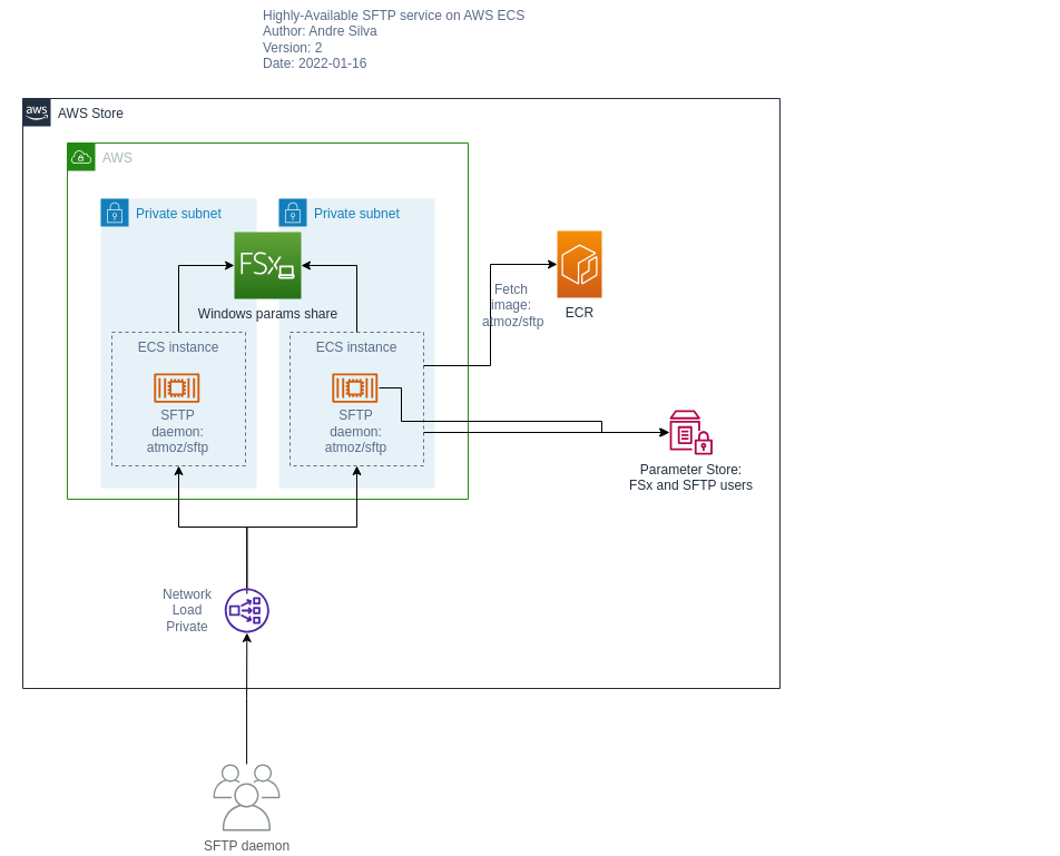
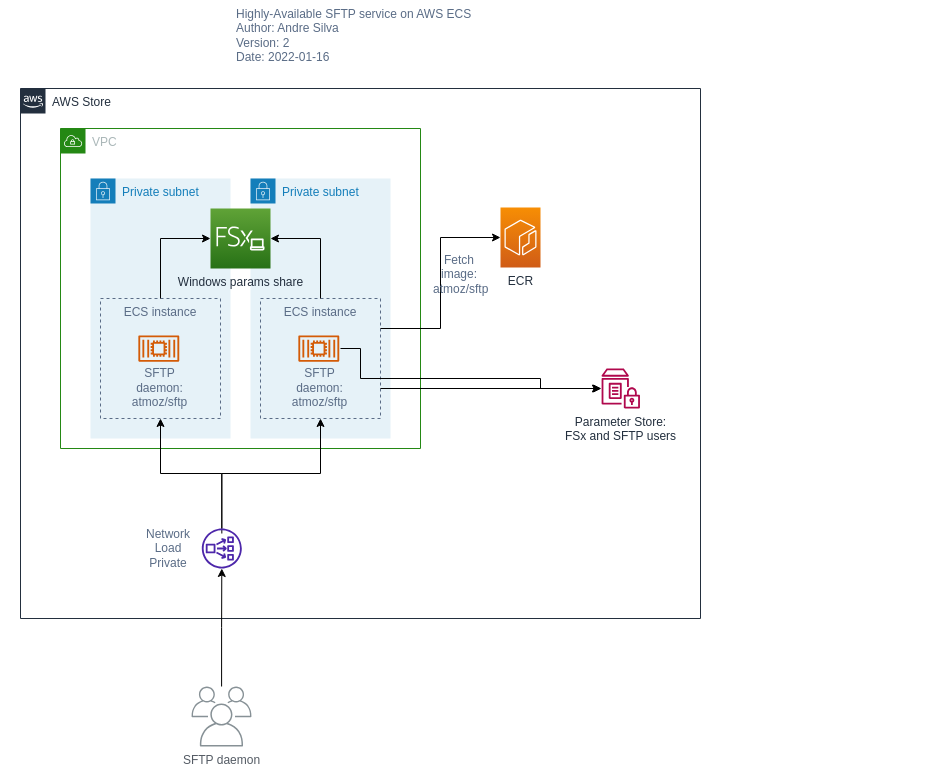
  <mxCell id="0" />
  <mxCell id="1" parent="0" />
  <mxCell id="2" value="" style="group" parent="1" vertex="1" connectable="0"><mxGeometry x="20" y="88" width="910" height="658" as="geometry" /></mxCell>
  <mxCell id="3" value="AWS Store" style="points=[[0,0],[0.25,0],[0.5,0],[0.75,0],[1,0],[1,0.25],[1,0.5],[1,0.75],[1,1],[0.75,1],[0.5,1],[0.25,1],[0,1],[0,0.75],[0,0.5],[0,0.25]];outlineConnect=0;gradientColor=none;html=1;whiteSpace=wrap;fontSize=12;fontStyle=0;container=1;pointerEvents=0;collapsible=0;recursiveResize=0;shape=mxgraph.aws4.group;grIcon=mxgraph.aws4.group_aws_cloud_alt;strokeColor=#232F3E;fillColor=none;verticalAlign=top;align=left;spacingLeft=30;fontColor=#232F3E;dashed=0;" parent="2" vertex="1"><mxGeometry width="680" height="530" as="geometry" /></mxCell>
- <mxCell id="4" value="AWS" style="points=[[0,0],[0.25,0],[0.5,0],[0.75,0],[1,0],[1,0.25],[1,0.5],[1,0.75],[1,1],[0.75,1],[0.5,1],[0.25,1],[0,1],[0,0.75],[0,0.5],[0,0.25]];outlineConnect=0;gradientColor=none;html=1;whiteSpace=wrap;fontSize=12;fontStyle=0;container=1;pointerEvents=0;collapsible=0;recursiveResize=0;shape=mxgraph.aws4.group;grIcon=mxgraph.aws4.group_vpc;strokeColor=#248814;fillColor=none;verticalAlign=top;align=left;spacingLeft=30;fontColor=#AAB7B8;dashed=0;" parent="3" vertex="1"><mxGeometry x="40" y="40" width="360" height="320" as="geometry" /></mxCell>
+ <mxCell id="4" value="VPC" style="points=[[0,0],[0.25,0],[0.5,0],[0.75,0],[1,0],[1,0.25],[1,0.5],[1,0.75],[1,1],[0.75,1],[0.5,1],[0.25,1],[0,1],[0,0.75],[0,0.5],[0,0.25]];outlineConnect=0;gradientColor=none;html=1;whiteSpace=wrap;fontSize=12;fontStyle=0;container=1;pointerEvents=0;collapsible=0;recursiveResize=0;shape=mxgraph.aws4.group;grIcon=mxgraph.aws4.group_vpc;strokeColor=#248814;fillColor=none;verticalAlign=top;align=left;spacingLeft=30;fontColor=#AAB7B8;dashed=0;" parent="3" vertex="1"><mxGeometry x="40" y="40" width="360" height="320" as="geometry" /></mxCell>
  <mxCell id="5" value="Private subnet" style="points=[[0,0],[0.25,0],[0.5,0],[0.75,0],[1,0],[1,0.25],[1,0.5],[1,0.75],[1,1],[0.75,1],[0.5,1],[0.25,1],[0,1],[0,0.75],[0,0.5],[0,0.25]];outlineConnect=0;gradientColor=none;html=1;whiteSpace=wrap;fontSize=12;fontStyle=0;container=1;pointerEvents=0;collapsible=0;recursiveResize=0;shape=mxgraph.aws4.group;grIcon=mxgraph.aws4.group_security_group;grStroke=0;strokeColor=#147EBA;fillColor=#E6F2F8;verticalAlign=top;align=left;spacingLeft=30;fontColor=#147EBA;dashed=0;fontFamily=Helvetica;" parent="4" vertex="1"><mxGeometry x="30" y="50" width="140" height="260" as="geometry" /></mxCell>
  <mxCell id="6" value="Private subnet" style="points=[[0,0],[0.25,0],[0.5,0],[0.75,0],[1,0],[1,0.25],[1,0.5],[1,0.75],[1,1],[0.75,1],[0.5,1],[0.25,1],[0,1],[0,0.75],[0,0.5],[0,0.25]];outlineConnect=0;gradientColor=none;html=1;whiteSpace=wrap;fontSize=12;fontStyle=0;container=1;pointerEvents=0;collapsible=0;recursiveResize=0;shape=mxgraph.aws4.group;grIcon=mxgraph.aws4.group_security_group;grStroke=0;strokeColor=#147EBA;fillColor=#E6F2F8;verticalAlign=top;align=left;spacingLeft=30;fontColor=#147EBA;dashed=0;fontFamily=Helvetica;" parent="4" vertex="1"><mxGeometry x="190" y="50" width="140" height="260" as="geometry" /></mxCell>
  <mxCell id="7" value="" style="group" parent="4" vertex="1" connectable="0"><mxGeometry x="40" y="80" width="280" height="210" as="geometry" /></mxCell>
  <mxCell id="8" value="" style="group" parent="7" vertex="1" connectable="0"><mxGeometry y="90" width="120" height="120" as="geometry" /></mxCell>
  <mxCell id="9" value="ECS instance" style="fillColor=none;strokeColor=#5A6C86;dashed=1;verticalAlign=top;fontStyle=0;fontColor=#5A6C86;" parent="8" vertex="1"><mxGeometry width="120" height="120" as="geometry" /></mxCell>
  <mxCell id="10" value="" style="group" parent="8" vertex="1" connectable="0"><mxGeometry x="32.308" y="36.923" width="55.385" height="59.077" as="geometry" /></mxCell>
  <mxCell id="11" value="" style="sketch=0;outlineConnect=0;fontColor=#232F3E;gradientColor=none;fillColor=#D45B07;strokeColor=none;dashed=0;verticalLabelPosition=bottom;verticalAlign=top;align=center;html=1;fontSize=12;fontStyle=0;aspect=fixed;pointerEvents=1;shape=mxgraph.aws4.container_2;fontFamily=Helvetica;" parent="10" vertex="1"><mxGeometry x="5.538" width="40.899" height="26.414" as="geometry" /></mxCell>
  <mxCell id="12" value="&lt;br&gt;SFTP daemon:&lt;br&gt;atmoz/sftp" style="text;html=1;strokeColor=none;fillColor=none;align=center;verticalAlign=middle;whiteSpace=wrap;rounded=0;dashed=1;fontFamily=Helvetica;fontSize=12;fontColor=#5A6C86;" parent="10" vertex="1"><mxGeometry y="31.385" width="55.385" height="27.692" as="geometry" /></mxCell>
  <mxCell id="13" value="Windows params share" style="sketch=0;points=[[0,0,0],[0.25,0,0],[0.5,0,0],[0.75,0,0],[1,0,0],[0,1,0],[0.25,1,0],[0.5,1,0],[0.75,1,0],[1,1,0],[0,0.25,0],[0,0.5,0],[0,0.75,0],[1,0.25,0],[1,0.5,0],[1,0.75,0]];outlineConnect=0;fontColor=#232F3E;gradientColor=#60A337;gradientDirection=north;fillColor=#277116;strokeColor=#ffffff;dashed=0;verticalLabelPosition=bottom;verticalAlign=top;align=center;html=1;fontSize=12;fontStyle=0;aspect=fixed;shape=mxgraph.aws4.resourceIcon;resIcon=mxgraph.aws4.fsx_for_windows_file_server;fontFamily=Helvetica;" parent="7" vertex="1"><mxGeometry x="110" width="60" height="60" as="geometry" /></mxCell>
  <mxCell id="14" value="" style="group" parent="7" vertex="1" connectable="0"><mxGeometry x="160" y="90" width="120" height="120" as="geometry" /></mxCell>
  <mxCell id="15" value="ECS instance" style="fillColor=none;strokeColor=#5A6C86;dashed=1;verticalAlign=top;fontStyle=0;fontColor=#5A6C86;" parent="14" vertex="1"><mxGeometry width="120" height="120" as="geometry" /></mxCell>
  <mxCell id="16" value="" style="group" parent="14" vertex="1" connectable="0"><mxGeometry x="32.308" y="36.923" width="55.385" height="59.077" as="geometry" /></mxCell>
  <mxCell id="17" value="" style="sketch=0;outlineConnect=0;fontColor=#232F3E;gradientColor=none;fillColor=#D45B07;strokeColor=none;dashed=0;verticalLabelPosition=bottom;verticalAlign=top;align=center;html=1;fontSize=12;fontStyle=0;aspect=fixed;pointerEvents=1;shape=mxgraph.aws4.container_2;fontFamily=Helvetica;" parent="16" vertex="1"><mxGeometry x="5.538" width="40.899" height="26.414" as="geometry" /></mxCell>
  <mxCell id="18" value="&lt;br&gt;SFTP daemon:&lt;br&gt;atmoz/sftp" style="text;html=1;strokeColor=none;fillColor=none;align=center;verticalAlign=middle;whiteSpace=wrap;rounded=0;dashed=1;fontFamily=Helvetica;fontSize=12;fontColor=#5A6C86;" parent="16" vertex="1"><mxGeometry y="31.385" width="55.385" height="27.692" as="geometry" /></mxCell>
  <mxCell id="19" style="edgeStyle=orthogonalEdgeStyle;rounded=0;orthogonalLoop=1;jettySize=auto;html=1;exitX=0.5;exitY=0;exitDx=0;exitDy=0;entryX=0;entryY=0.5;entryDx=0;entryDy=0;entryPerimeter=0;fontFamily=Helvetica;fontSize=12;fontColor=#5A6C86;" parent="7" source="9" target="13" edge="1"><mxGeometry relative="1" as="geometry" /></mxCell>
  <mxCell id="20" style="edgeStyle=orthogonalEdgeStyle;rounded=0;orthogonalLoop=1;jettySize=auto;html=1;exitX=0.5;exitY=0;exitDx=0;exitDy=0;entryX=1;entryY=0.5;entryDx=0;entryDy=0;entryPerimeter=0;fontFamily=Helvetica;fontSize=12;fontColor=#5A6C86;" parent="7" source="15" target="13" edge="1"><mxGeometry relative="1" as="geometry" /></mxCell>
  <mxCell id="21" value="ECR" style="sketch=0;points=[[0,0,0],[0.25,0,0],[0.5,0,0],[0.75,0,0],[1,0,0],[0,1,0],[0.25,1,0],[0.5,1,0],[0.75,1,0],[1,1,0],[0,0.25,0],[0,0.5,0],[0,0.75,0],[1,0.25,0],[1,0.5,0],[1,0.75,0]];outlineConnect=0;fontColor=#232F3E;gradientColor=#F78E04;gradientDirection=north;fillColor=#D05C17;strokeColor=#ffffff;dashed=0;verticalLabelPosition=bottom;verticalAlign=top;align=center;html=1;fontSize=12;fontStyle=0;aspect=fixed;shape=mxgraph.aws4.resourceIcon;resIcon=mxgraph.aws4.ecr;fontFamily=Helvetica;" parent="3" vertex="1"><mxGeometry x="480" y="119" width="40" height="60" as="geometry" /></mxCell>
  <mxCell id="22" style="edgeStyle=orthogonalEdgeStyle;rounded=0;orthogonalLoop=1;jettySize=auto;html=1;exitX=1;exitY=0.25;exitDx=0;exitDy=0;entryX=0;entryY=0.5;entryDx=0;entryDy=0;entryPerimeter=0;fontFamily=Helvetica;fontSize=12;fontColor=#5A6C86;" parent="3" source="15" target="21" edge="1"><mxGeometry relative="1" as="geometry" /></mxCell>
  <mxCell id="23" value="Fetch image:&lt;br&gt;&amp;nbsp;atmoz/sftp" style="text;html=1;strokeColor=none;fillColor=none;align=center;verticalAlign=middle;whiteSpace=wrap;rounded=0;dashed=1;fontFamily=Helvetica;fontSize=12;fontColor=#5A6C86;" parent="3" vertex="1"><mxGeometry x="409" y="171" width="60" height="30" as="geometry" /></mxCell>
  <mxCell id="24" style="edgeStyle=orthogonalEdgeStyle;rounded=0;orthogonalLoop=1;jettySize=auto;html=1;entryX=0.5;entryY=1;entryDx=0;entryDy=0;fontFamily=Helvetica;fontSize=12;fontColor=#5A6C86;" parent="3" source="27" target="9" edge="1"><mxGeometry relative="1" as="geometry" /></mxCell>
  <mxCell id="25" style="edgeStyle=orthogonalEdgeStyle;rounded=0;orthogonalLoop=1;jettySize=auto;html=1;entryX=0.5;entryY=1;entryDx=0;entryDy=0;fontFamily=Helvetica;fontSize=12;fontColor=#5A6C86;" parent="3" target="15" edge="1"><mxGeometry relative="1" as="geometry"><mxPoint x="201.333" y="445" as="sourcePoint" /><mxPoint x="300" y="335" as="targetPoint" /><Array as="points"><mxPoint x="201" y="385" /><mxPoint x="300" y="385" /></Array></mxGeometry></mxCell>
  <mxCell id="26" value="Network Load Private" style="text;html=1;strokeColor=none;fillColor=none;align=center;verticalAlign=middle;whiteSpace=wrap;rounded=0;dashed=1;fontFamily=Helvetica;fontSize=12;fontColor=#5A6C86;" parent="3" vertex="1"><mxGeometry x="118" y="445" width="60" height="30" as="geometry" /></mxCell>
  <mxCell id="27" value="" style="sketch=0;outlineConnect=0;fontColor=#232F3E;gradientColor=none;fillColor=#4D27AA;strokeColor=none;dashed=0;verticalLabelPosition=bottom;verticalAlign=top;align=center;html=1;fontSize=12;fontStyle=0;aspect=fixed;pointerEvents=1;shape=mxgraph.aws4.network_load_balancer;fontFamily=Helvetica;" parent="3" vertex="1"><mxGeometry x="181.31" y="440" width="40" height="40" as="geometry" /></mxCell>
  <mxCell id="28" style="edgeStyle=orthogonalEdgeStyle;rounded=0;orthogonalLoop=1;jettySize=auto;html=1;fontFamily=Helvetica;fontSize=12;fontColor=#5A6C86;" parent="2" source="29" target="27" edge="1"><mxGeometry relative="1" as="geometry" /></mxCell>
  <mxCell id="29" value="SFTP daemon" style="sketch=0;outlineConnect=0;gradientColor=none;fontColor=#545B64;strokeColor=none;fillColor=#879196;dashed=0;verticalLabelPosition=bottom;verticalAlign=top;align=center;html=1;fontSize=12;fontStyle=0;aspect=fixed;shape=mxgraph.aws4.illustration_users;pointerEvents=1;fontFamily=Helvetica;" parent="2" vertex="1"><mxGeometry x="171" y="598" width="60" height="60" as="geometry" /></mxCell>
  <mxCell id="30" value="Parameter Store:&lt;br&gt;FSx and SFTP users" style="sketch=0;outlineConnect=0;fontColor=#232F3E;gradientColor=none;fillColor=#B0084D;strokeColor=none;dashed=0;verticalLabelPosition=bottom;verticalAlign=top;align=center;html=1;fontSize=12;fontStyle=0;aspect=fixed;pointerEvents=1;shape=mxgraph.aws4.parameter_store;fontFamily=Helvetica;" parent="2" vertex="1"><mxGeometry x="581" y="280" width="38.46" height="40" as="geometry" /></mxCell>
  <mxCell id="31" style="edgeStyle=orthogonalEdgeStyle;rounded=0;orthogonalLoop=1;jettySize=auto;html=1;exitX=1;exitY=0.75;exitDx=0;exitDy=0;fontFamily=Helvetica;fontSize=12;fontColor=#5A6C86;" parent="2" source="15" target="30" edge="1"><mxGeometry relative="1" as="geometry" /></mxCell>
  <mxCell id="32" value="Highly-Available SFTP service on AWS ECS&lt;br&gt;Author: Andre Silva&lt;br&gt;Version: 2&lt;br&gt;Date: 2022-01-16" style="text;html=1;strokeColor=none;fillColor=none;align=left;verticalAlign=middle;whiteSpace=wrap;rounded=0;dashed=1;fontFamily=Helvetica;fontSize=12;fontColor=#5A6C86;" parent="1" vertex="1"><mxGeometry x="234" y="20" width="302" height="30" as="geometry" /></mxCell>
  <mxCell id="33" style="edgeStyle=orthogonalEdgeStyle;rounded=0;orthogonalLoop=1;jettySize=auto;html=1;" parent="1" edge="1"><mxGeometry relative="1" as="geometry"><mxPoint x="600" y="388" as="targetPoint" /><mxPoint x="340" y="348" as="sourcePoint" /><Array as="points"><mxPoint x="360" y="348" /><mxPoint x="360" y="378" /><mxPoint x="540" y="378" /><mxPoint x="540" y="388" /></Array></mxGeometry></mxCell>
